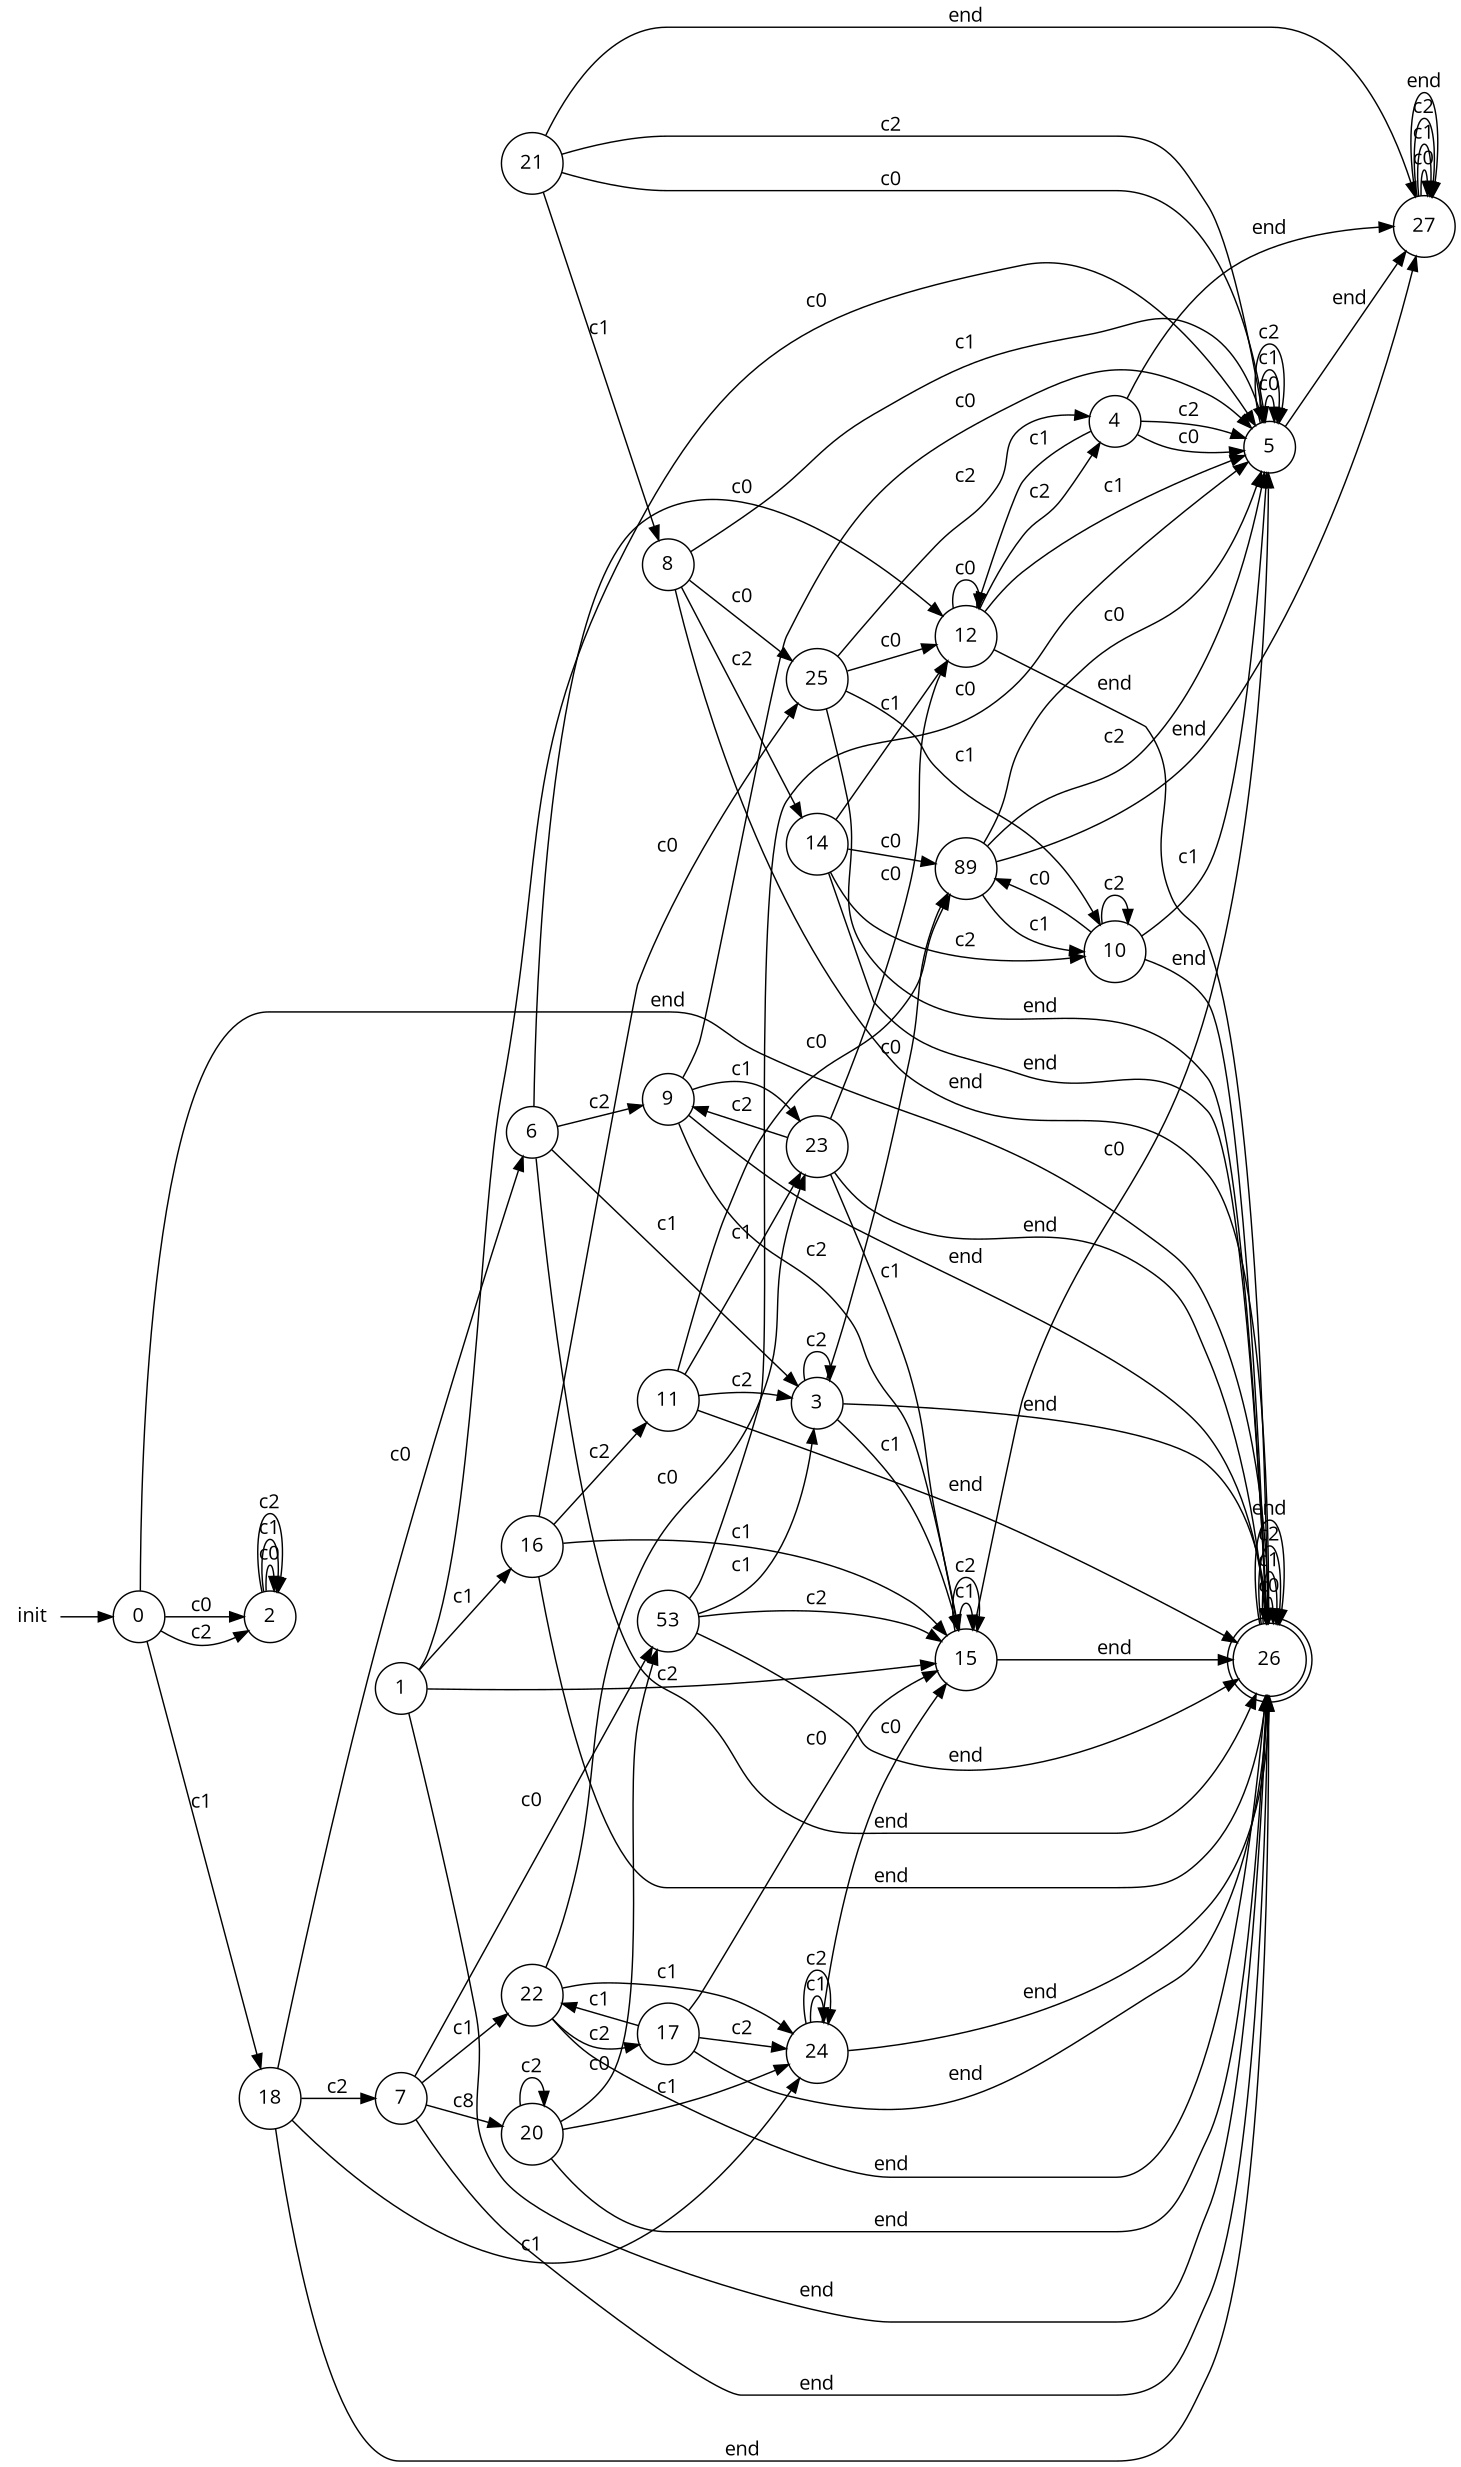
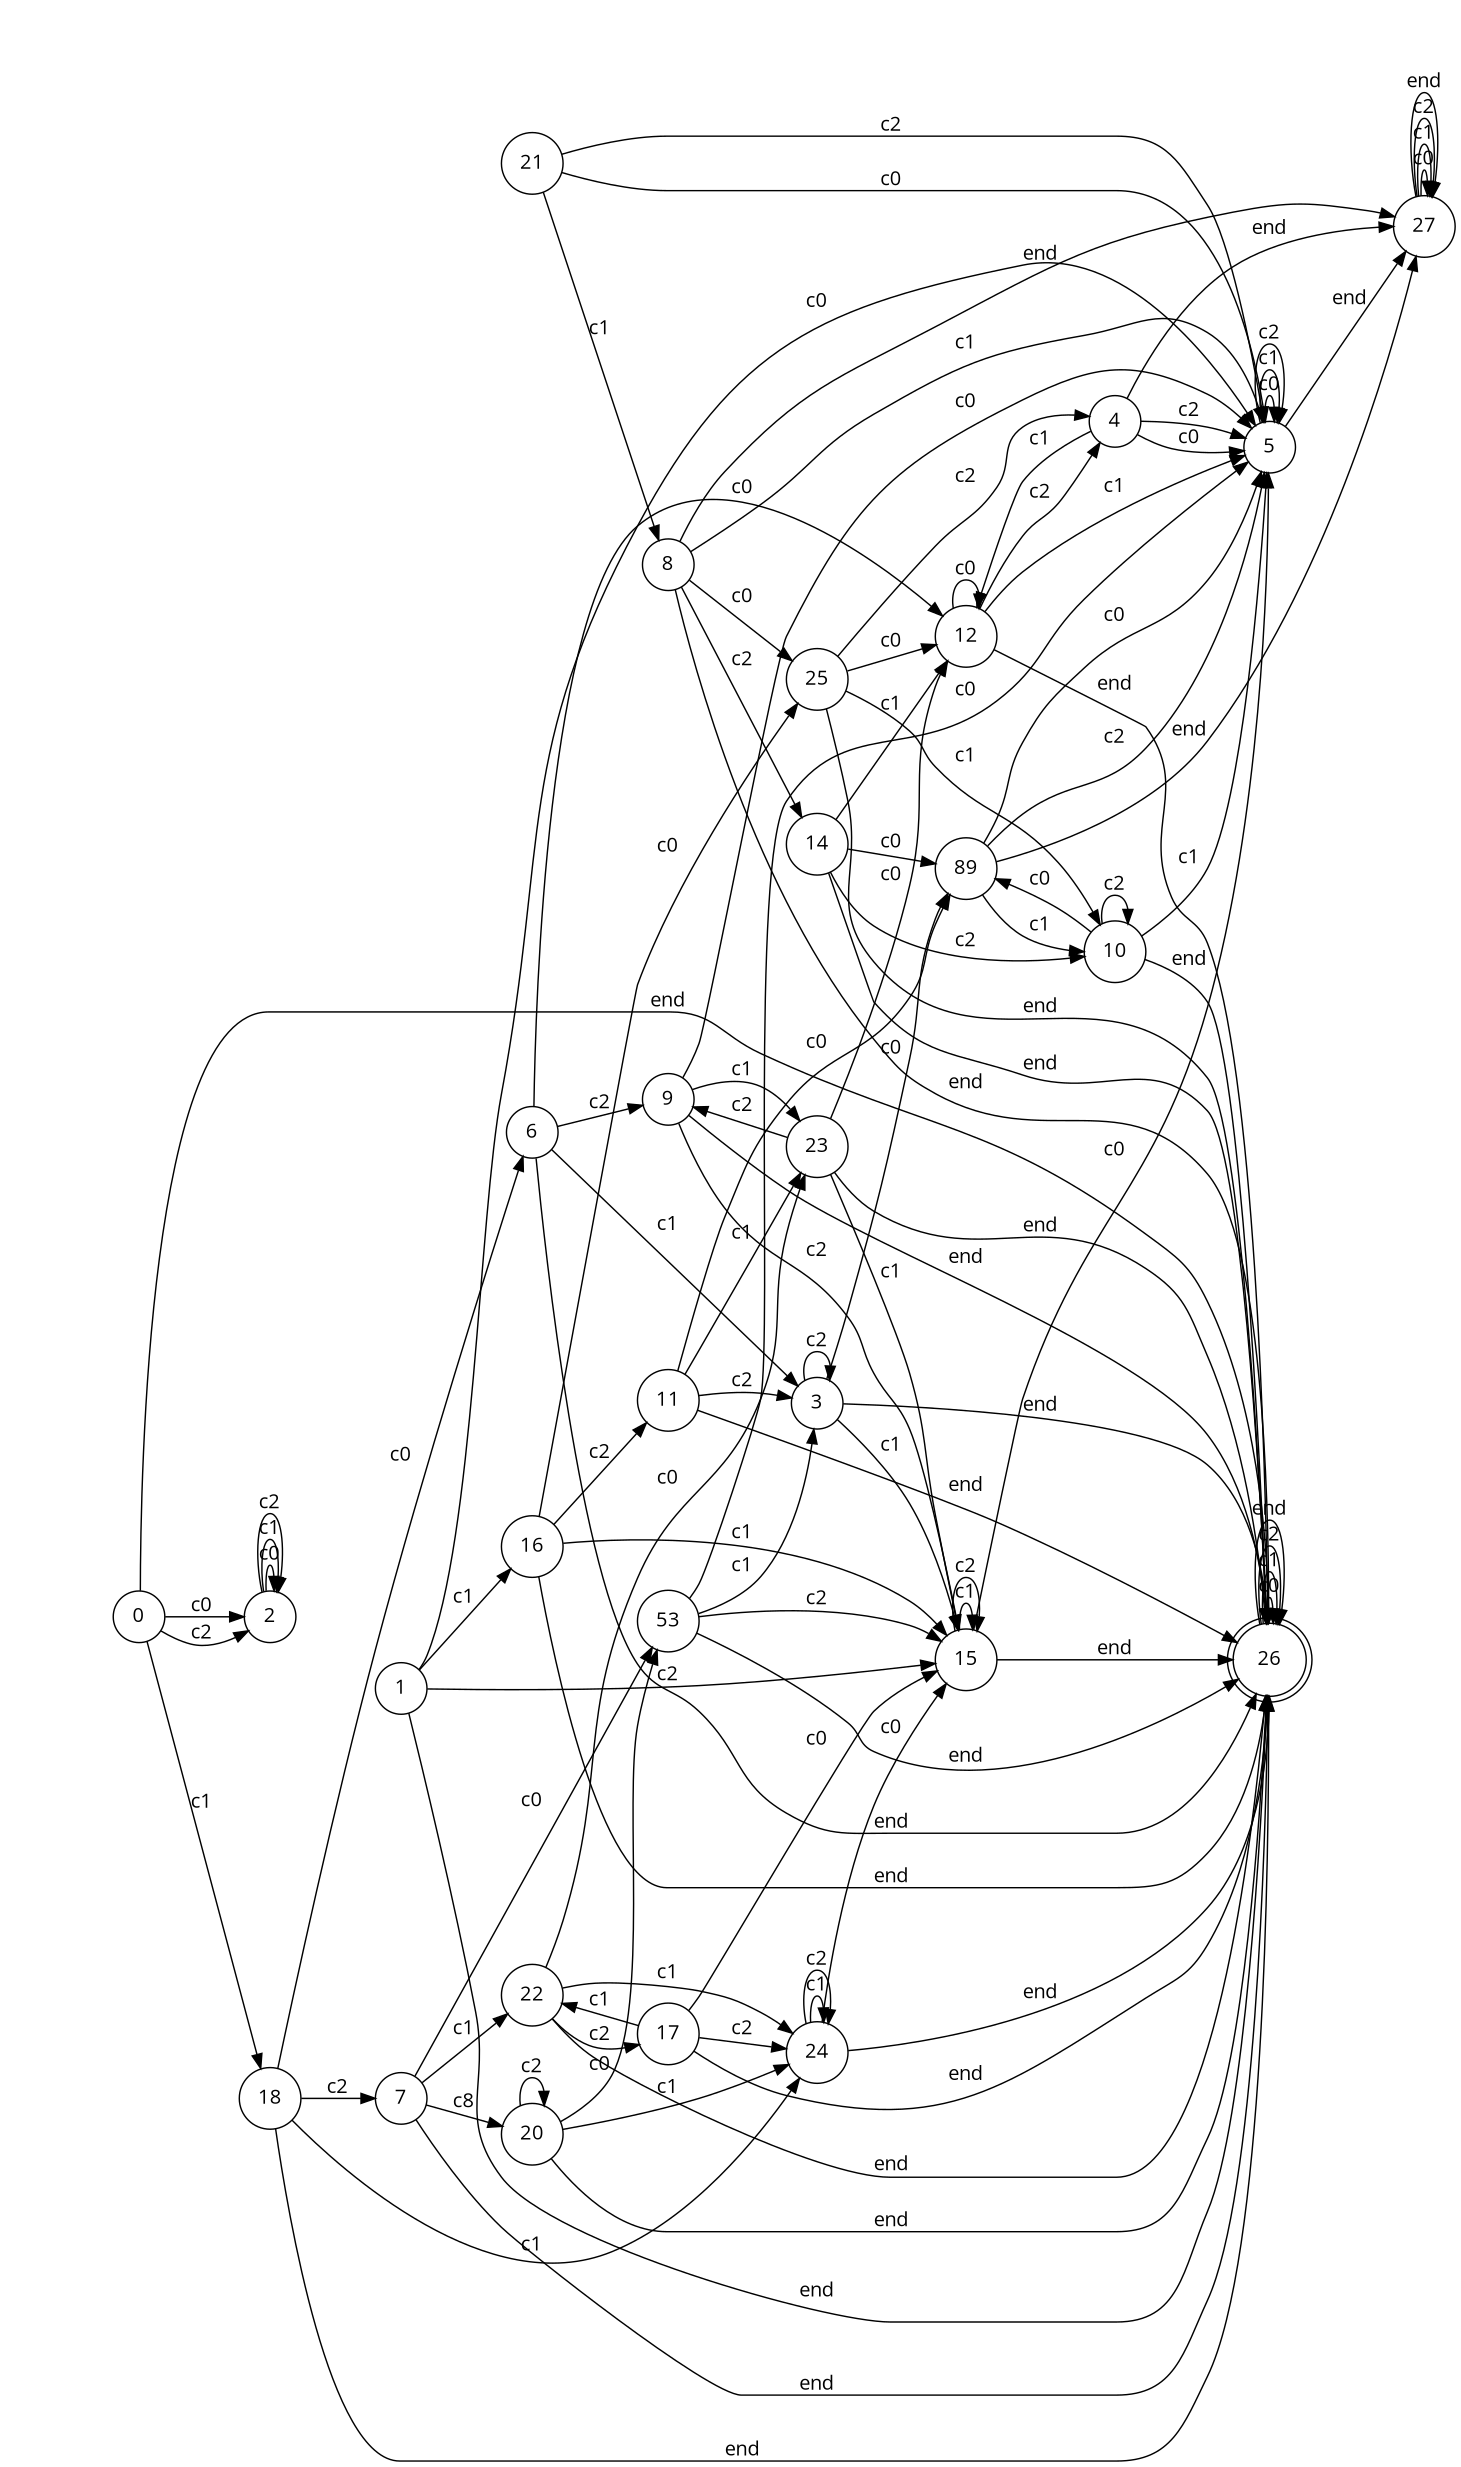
  digraph {
    fontname="Open Sans"
    rankdir=LR
    node [fontname="Open Sans" shape=circle]
    edge [fontname="Open Sans"]
    26 [height=.5 shape=doublecircle width=.5]
    0 [height=.5 width=.5]
    2 [height=.5 width=.5]
    18 [height=.5 width=.5]
    6 [height=.5 width=.5]
    7 [height=.5 width=.5]
    24 [height=.5 width=.5]
-   init [height=.5 shape=plaintext width=.5]
    3 [height=.5 width=.5]
    12 [height=.5 width=.5]
    9 [height=.5 width=.5]
    n12 [height=.5 label=53 width=.5]
    22 [height=.5 width=.5]
    20 [height=.5 width=.5]
    15 [height=.5 width=.5]
    1 [height=.5 width=.5]
    5 [height=.5 width=.5]
    16 [height=.5 width=.5]
    27 [height=.5 width=.5]
    25 [height=.5 width=.5]
    11 [height=.5 width=.5]
    10 [height=.5 width=.5]
    4 [height=.5 width=.5]
    n24 [height=.5 label=89 width=.5]
    23 [height=.5 width=.5]
    17 [height=.5 width=.5]
    8 [height=.5 width=.5]
    14 [height=.5 width=.5]
    21 [height=.5 width=.5]
    26 -> 26 [label=c0]
    26 -> 26 [label=c1]
    26 -> 26 [label=c2]
    26 -> 26 [label=end]
    0 -> 26 [label=end]
    0 -> 2 [label=c0]
    0 -> 2 [label=c2]
    0 -> 18 [label=c1]
    2 -> 2 [label=c0]
    2 -> 2 [label=c1]
    2 -> 2 [label=c2]
    18 -> 26 [label=end]
    18 -> 6 [label=c0]
    18 -> 7 [label=c2]
    18 -> 24 [label=c1]
    6 -> 26 [label=end]
    6 -> 3 [label=c1]
    6 -> 12 [label=c0]
    6 -> 9 [label=c2]
    7 -> 26 [label=end]
    7 -> n12 [label=c0]
    7 -> 22 [label=c1]
    7 -> 20 [label=c8]
    24 -> 26 [label=end]
    24 -> 24 [label=c1]
    24 -> 24 [label=c2]
    24 -> 15 [label=c0]
-   init -> 0
    3 -> 26 [label=end]
    3 -> 3 [label=c2]
    3 -> 15 [label=c1]
    3 -> n24 [label=c0]
    12 -> 26 [label=end]
    12 -> 12 [label=c0]
    12 -> 5 [label=c1]
    12 -> 4 [label=c2]
    9 -> 26 [label=end]
    9 -> 15 [label=c2]
    9 -> 5 [label=c0]
    9 -> 23 [label=c1]
    n12 -> 26 [label=end]
    n12 -> 3 [label=c1]
    n12 -> 15 [label=c2]
    n12 -> 5 [label=c0]
    22 -> 26 [label=end]
    22 -> 24 [label=c1]
    22 -> 23 [label=c0]
    22 -> 17 [label=c2]
    20 -> 26 [label=end]
    20 -> 24 [label=c1]
    20 -> n12 [label=c0]
    20 -> 20 [label=c2]
    15 -> 26 [label=end]
    15 -> 15 [label=c1]
    15 -> 15 [label=c2]
    15 -> 5 [label=c0]
    1 -> 26 [label=end]
    1 -> 15 [label=c2]
    1 -> 5 [label=c0]
    1 -> 16 [label=c1]
    5 -> 5 [label=c0]
    5 -> 5 [label=c1]
    5 -> 5 [label=c2]
    5 -> 27 [label=end]
    16 -> 26 [label=end]
    16 -> 15 [label=c1]
    16 -> 25 [label=c0]
    16 -> 11 [label=c2]
    27 -> 27 [label=c0]
    27 -> 27 [label=c1]
    27 -> 27 [label=c2]
    27 -> 27 [label=end]
    25 -> 26 [label=end]
    25 -> 12 [label=c0]
    25 -> 10 [label=c1]
    25 -> 4 [label=c2]
    11 -> 26 [label=end]
    11 -> 3 [label=c2]
    11 -> n24 [label=c0]
    11 -> 23 [label=c1]
    10 -> 26 [label=end]
    10 -> 5 [label=c1]
    10 -> 10 [label=c2]
    10 -> n24 [label=c0]
    4 -> 12 [label=c1]
    4 -> 5 [label=c0]
    4 -> 5 [label=c2]
    4 -> 27 [label=end]
    n24 -> 5 [label=c0]
    n24 -> 5 [label=c2]
    n24 -> 27 [label=end]
    n24 -> 10 [label=c1]
    23 -> 26 [label=end]
    23 -> 12 [label=c0]
    23 -> 9 [label=c2]
    23 -> 15 [label=c1]
    17 -> 26 [label=end]
    17 -> 24 [label=c2]
    17 -> 22 [label=c1]
    17 -> 15 [label=c0]
    8 -> 26 [label=end]
    8 -> 5 [label=c1]
    8 -> 25 [label=c0]
    8 -> 14 [label=c2]
    14 -> 26 [label=end]
    14 -> 12 [label=c1]
    14 -> 10 [label=c2]
    14 -> n24 [label=c0]
    21 -> 5 [label=c0]
    21 -> 5 [label=c2]
-   21 -> 27 [label=end]
+   8 -> 27 [label=end]
    21 -> 8 [label=c1]
  }
